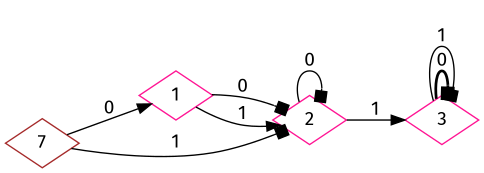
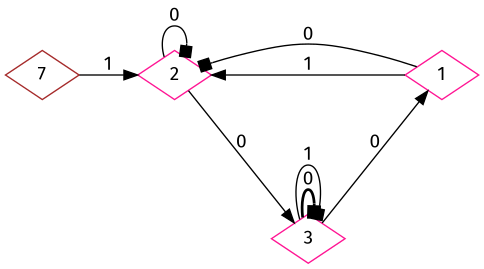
  digraph {
    fontname="Fira Sans"
    rankdir=LR
    node [color=deeppink fontname="Fira Sans" shape=diamond]
    edge [arrowhead=box fontname="Fira Sans" style=solid]
    n1 [color=brown label=7]
    n2 [label=1]
    n3 [label=2]
    n4 [label=3]
-   n1 -> n2 [arrowhead=normal label=0]
-   n1 -> n3 [label=1]
+   n4 -> n2 [arrowhead=normal label=0]
+   n1 -> n3 [arrowhead=normal label=1]
    n2 -> n3 [label=0]
    n2 -> n3 [arrowhead=normal label=1]
    n3 -> n3 [label=0]
-   n3 -> n4 [arrowhead=normal label=1]
+   n3 -> n4 [arrowhead=normal label=0]
    n4 -> n4 [label=0 style=bold]
    n4 -> n4 [label=1]
  }
